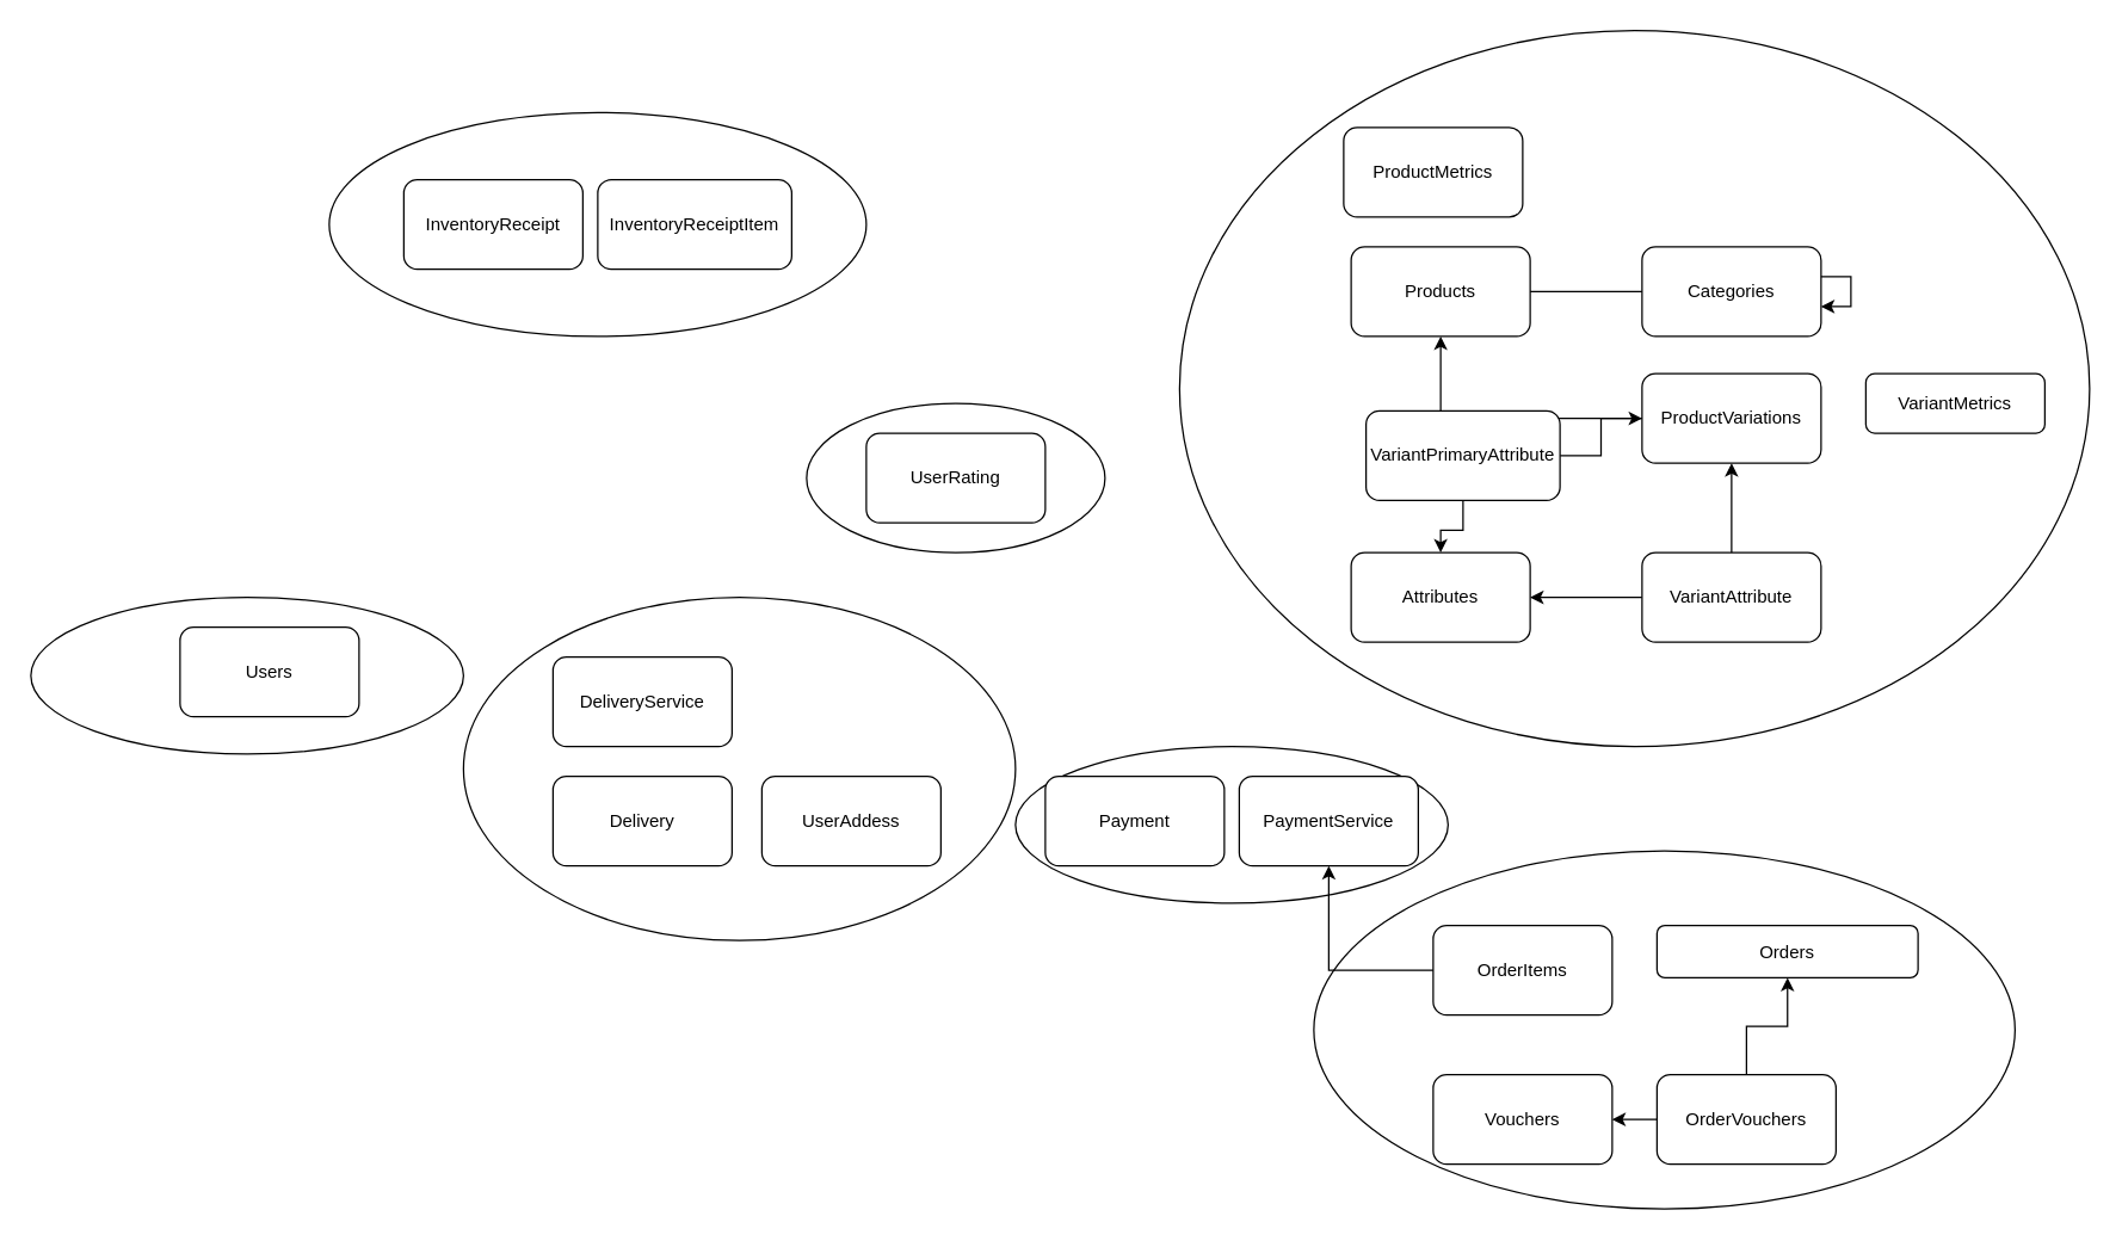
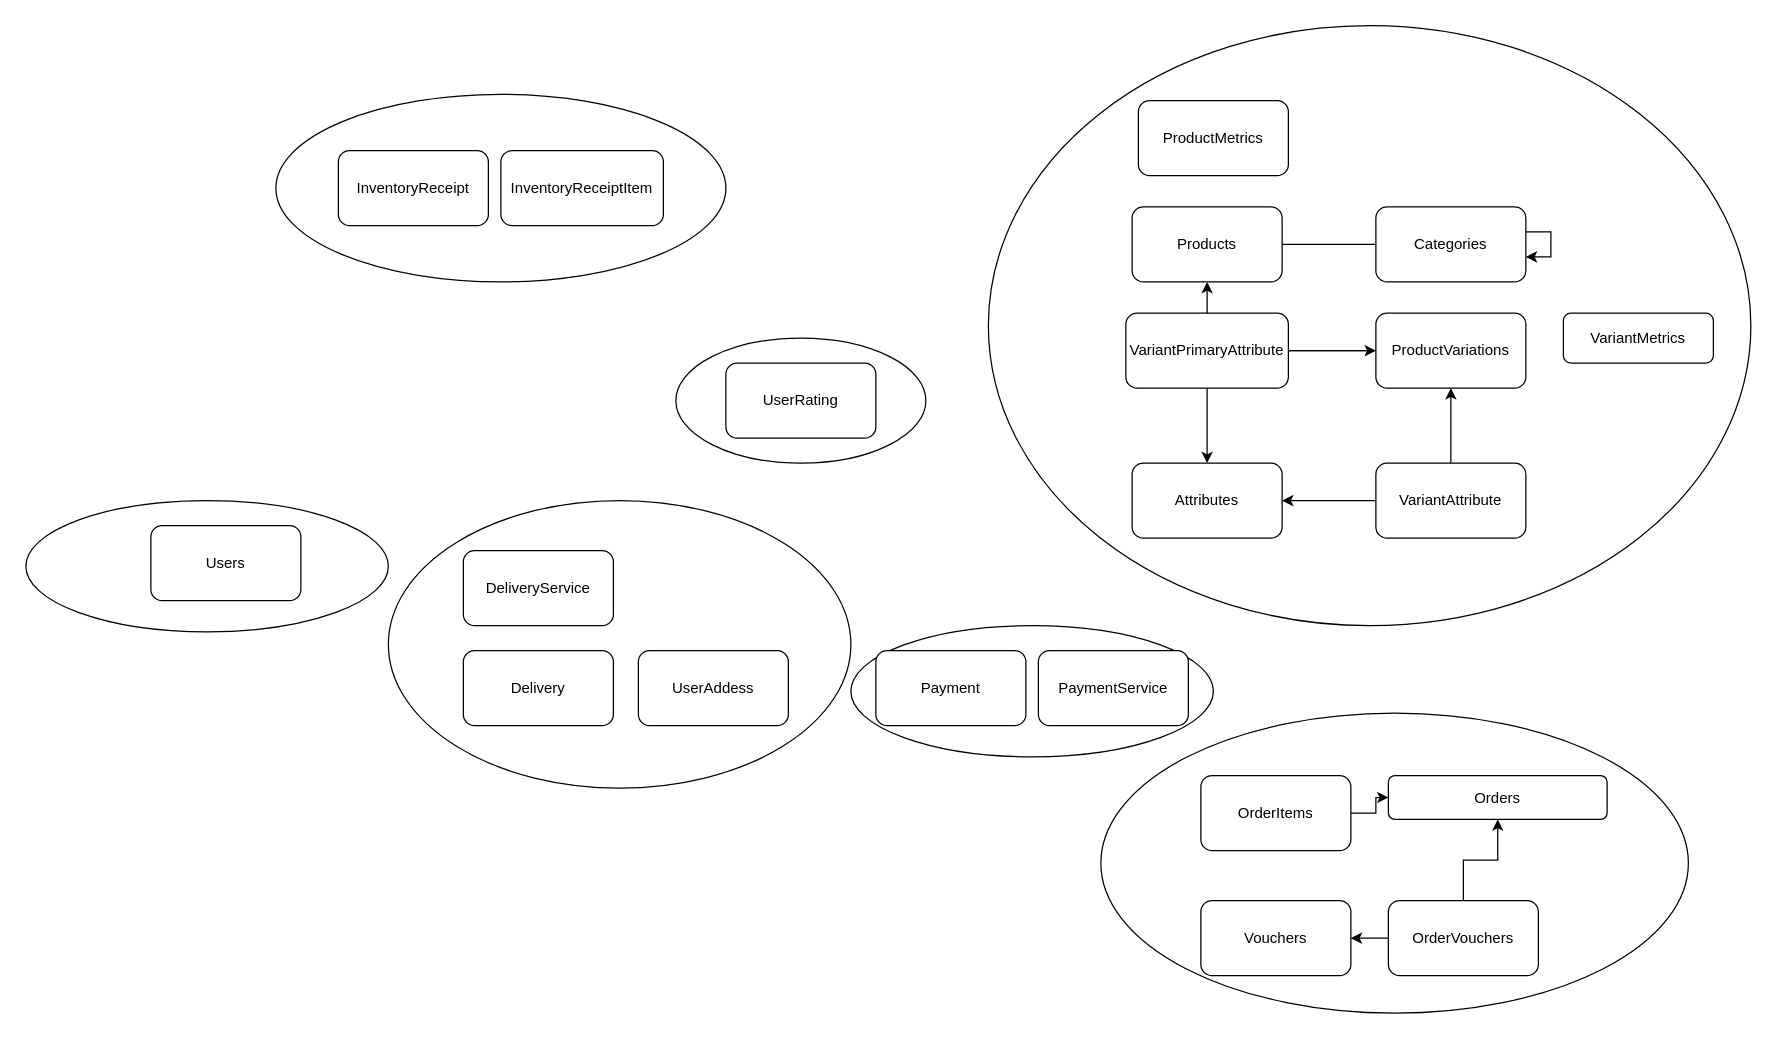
  <mxCell id="0" />
  <mxCell id="1" parent="0" />
  <mxCell id="2" value="" style="ellipse;whiteSpace=wrap;html=1;" parent="1" vertex="1"><mxGeometry x="220" y="75" width="360" height="150" as="geometry" /></mxCell>
  <mxCell id="3" value="InventoryReceipt" style="rounded=1;whiteSpace=wrap;html=1;" parent="1" vertex="1"><mxGeometry x="270" y="120" width="120" height="60" as="geometry" /></mxCell>
  <mxCell id="4" value="InventoryReceiptItem" style="rounded=1;whiteSpace=wrap;html=1;" parent="1" vertex="1"><mxGeometry x="400" y="120" width="130" height="60" as="geometry" /></mxCell>
  <mxCell id="5" value="" style="ellipse;whiteSpace=wrap;html=1;" parent="1" vertex="1"><mxGeometry x="20" y="400" width="290" height="105" as="geometry" /></mxCell>
  <mxCell id="6" value="Users" style="rounded=1;whiteSpace=wrap;html=1;" parent="1" vertex="1"><mxGeometry x="120" y="420" width="120" height="60" as="geometry" /></mxCell>
  <mxCell id="7" value="" style="ellipse;whiteSpace=wrap;html=1;" parent="1" vertex="1"><mxGeometry x="790" y="20" width="610" height="480" as="geometry" /></mxCell>
  <mxCell id="8" value="Products" style="rounded=1;whiteSpace=wrap;html=1;" parent="1" vertex="1"><mxGeometry x="905" y="165" width="120" height="60" as="geometry" /></mxCell>
  <mxCell id="9" value="Categories" style="rounded=1;whiteSpace=wrap;html=1;" parent="1" vertex="1"><mxGeometry x="1100" y="165" width="120" height="60" as="geometry" /></mxCell>
  <mxCell id="10" value="" style="edgeStyle=orthogonalEdgeStyle;rounded=0;orthogonalLoop=1;jettySize=auto;html=1;" parent="1" source="12" target="14" edge="1"><mxGeometry relative="1" as="geometry" /></mxCell>
  <mxCell id="11" value="" style="edgeStyle=orthogonalEdgeStyle;rounded=0;orthogonalLoop=1;jettySize=auto;html=1;" parent="1" source="12" target="19" edge="1"><mxGeometry relative="1" as="geometry" /></mxCell>
  <mxCell id="12" value="VariantAttribute" style="rounded=1;whiteSpace=wrap;html=1;" parent="1" vertex="1"><mxGeometry x="1100" y="370" width="120" height="60" as="geometry" /></mxCell>
  <mxCell id="13" value="" style="edgeStyle=orthogonalEdgeStyle;rounded=0;orthogonalLoop=1;jettySize=auto;html=1;" parent="1" source="14" target="8" edge="1"><mxGeometry relative="1" as="geometry" /></mxCell>
  <mxCell id="14" value="ProductVariations" style="rounded=1;whiteSpace=wrap;html=1;" parent="1" vertex="1"><mxGeometry x="1100" y="250" width="120" height="60" as="geometry" /></mxCell>
  <mxCell id="15" style="edgeStyle=orthogonalEdgeStyle;rounded=0;orthogonalLoop=1;jettySize=auto;html=1;" parent="1" source="9" target="9" edge="1"><mxGeometry relative="1" as="geometry" /></mxCell>
  <mxCell id="16" style="edgeStyle=orthogonalEdgeStyle;rounded=0;orthogonalLoop=1;jettySize=auto;html=1;" parent="1" source="18" target="14" edge="1"><mxGeometry relative="1" as="geometry" /></mxCell>
  <mxCell id="17" value="" style="edgeStyle=orthogonalEdgeStyle;rounded=0;orthogonalLoop=1;jettySize=auto;html=1;" parent="1" source="18" target="19" edge="1"><mxGeometry relative="1" as="geometry" /></mxCell>
- <mxCell id="18" value="VariantPrimaryAttribute" style="rounded=1;whiteSpace=wrap;html=1;" parent="1" vertex="1"><mxGeometry x="915" y="275" width="130" height="60" as="geometry" /></mxCell>
+ <mxCell id="18" value="VariantPrimaryAttribute" style="rounded=1;whiteSpace=wrap;html=1;" parent="1" vertex="1"><mxGeometry x="900" y="250" width="130" height="60" as="geometry" /></mxCell>
  <mxCell id="19" value="Attributes" style="rounded=1;whiteSpace=wrap;html=1;" parent="1" vertex="1"><mxGeometry x="905" y="370" width="120" height="60" as="geometry" /></mxCell>
- <mxCell id="20" value="ProductMetrics" style="rounded=1;whiteSpace=wrap;html=1;" parent="1" vertex="1"><mxGeometry x="900" y="85" width="120" height="60" as="geometry" /></mxCell>
+ <mxCell id="20" value="ProductMetrics" style="rounded=1;whiteSpace=wrap;html=1;" parent="1" vertex="1"><mxGeometry x="910" y="80" width="120" height="60" as="geometry" /></mxCell>
  <mxCell id="21" value="VariantMetrics" style="rounded=1;whiteSpace=wrap;html=1;" parent="1" vertex="1"><mxGeometry x="1250" y="250" width="120" height="40" as="geometry" /></mxCell>
  <mxCell id="22" value="" style="ellipse;whiteSpace=wrap;html=1;" parent="1" vertex="1"><mxGeometry x="310" y="400" width="370" height="230" as="geometry" /></mxCell>
  <mxCell id="23" value="Delivery" style="rounded=1;whiteSpace=wrap;html=1;" parent="1" vertex="1"><mxGeometry x="370" y="520" width="120" height="60" as="geometry" /></mxCell>
  <mxCell id="24" value="DeliveryService" style="rounded=1;whiteSpace=wrap;html=1;" parent="1" vertex="1"><mxGeometry x="370" y="440" width="120" height="60" as="geometry" /></mxCell>
  <mxCell id="25" value="UserAddess" style="rounded=1;whiteSpace=wrap;html=1;" parent="1" vertex="1"><mxGeometry x="510" y="520" width="120" height="60" as="geometry" /></mxCell>
  <mxCell id="26" value="" style="ellipse;whiteSpace=wrap;html=1;" parent="1" vertex="1"><mxGeometry x="680" y="500" width="290" height="105" as="geometry" /></mxCell>
  <mxCell id="27" value="PaymentService" style="rounded=1;whiteSpace=wrap;html=1;" parent="1" vertex="1"><mxGeometry x="830" y="520" width="120" height="60" as="geometry" /></mxCell>
  <mxCell id="28" value="Payment" style="rounded=1;whiteSpace=wrap;html=1;" parent="1" vertex="1"><mxGeometry x="700" y="520" width="120" height="60" as="geometry" /></mxCell>
  <mxCell id="29" value="" style="ellipse;whiteSpace=wrap;html=1;" parent="1" vertex="1"><mxGeometry x="880" y="570" width="470" height="240" as="geometry" /></mxCell>
  <mxCell id="30" value="Orders" style="rounded=1;whiteSpace=wrap;html=1;" parent="1" vertex="1"><mxGeometry x="1110" y="620" width="175" height="35" as="geometry" /></mxCell>
  <mxCell id="31" value="OrderItems" style="rounded=1;whiteSpace=wrap;html=1;" parent="1" vertex="1"><mxGeometry x="960" y="620" width="120" height="60" as="geometry" /></mxCell>
  <mxCell id="32" value="Vouchers" style="rounded=1;whiteSpace=wrap;html=1;" parent="1" vertex="1"><mxGeometry x="960" y="720" width="120" height="60" as="geometry" /></mxCell>
  <mxCell id="33" style="edgeStyle=orthogonalEdgeStyle;rounded=0;orthogonalLoop=1;jettySize=auto;html=1;" parent="1" source="35" target="30" edge="1"><mxGeometry relative="1" as="geometry" /></mxCell>
  <mxCell id="34" style="edgeStyle=orthogonalEdgeStyle;rounded=0;orthogonalLoop=1;jettySize=auto;html=1;" parent="1" source="35" target="32" edge="1"><mxGeometry relative="1" as="geometry" /></mxCell>
  <mxCell id="35" value="OrderVouchers" style="rounded=1;whiteSpace=wrap;html=1;" parent="1" vertex="1"><mxGeometry x="1110" y="720" width="120" height="60" as="geometry" /></mxCell>
- <mxCell id="36" value="" style="edgeStyle=orthogonalEdgeStyle;rounded=0;orthogonalLoop=1;jettySize=auto;html=1;" parent="1" source="31" target="27" edge="1"><mxGeometry relative="1" as="geometry"><mxPoint x="1080" y="650" as="sourcePoint" /><mxPoint x="1110" y="650" as="targetPoint" /></mxGeometry></mxCell>
+ <mxCell id="36" value="" style="edgeStyle=orthogonalEdgeStyle;rounded=0;orthogonalLoop=1;jettySize=auto;html=1;" parent="1" source="31" target="30" edge="1"><mxGeometry relative="1" as="geometry"><mxPoint x="1080" y="650" as="sourcePoint" /><mxPoint x="1110" y="650" as="targetPoint" /></mxGeometry></mxCell>
  <mxCell id="37" value="" style="ellipse;whiteSpace=wrap;html=1;" parent="1" vertex="1"><mxGeometry x="540" y="270" width="200" height="100" as="geometry" /></mxCell>
  <mxCell id="38" value="UserRating" style="rounded=1;whiteSpace=wrap;html=1;" parent="1" vertex="1"><mxGeometry x="580" y="290" width="120" height="60" as="geometry" /></mxCell>
  <mxCell id="39" style="edgeStyle=orthogonalEdgeStyle;rounded=0;orthogonalLoop=1;jettySize=auto;html=1;endArrow=none;" edge="1" parent="1" source="8" target="9"><mxGeometry relative="1" as="geometry"><mxPoint x="1040" y="290" as="sourcePoint" /><mxPoint x="1110" y="290" as="targetPoint" /></mxGeometry></mxCell>
